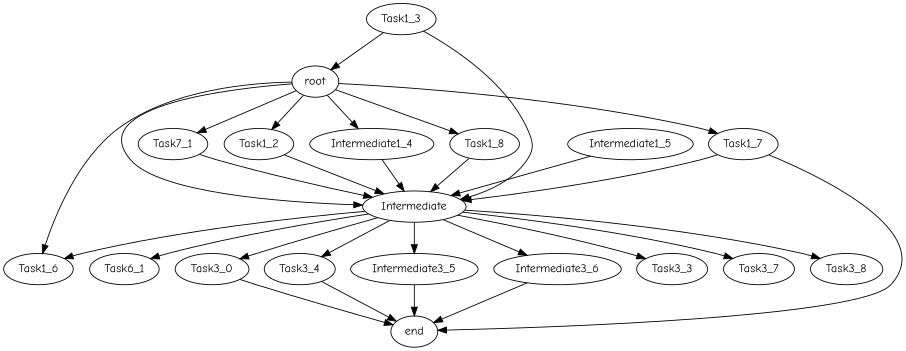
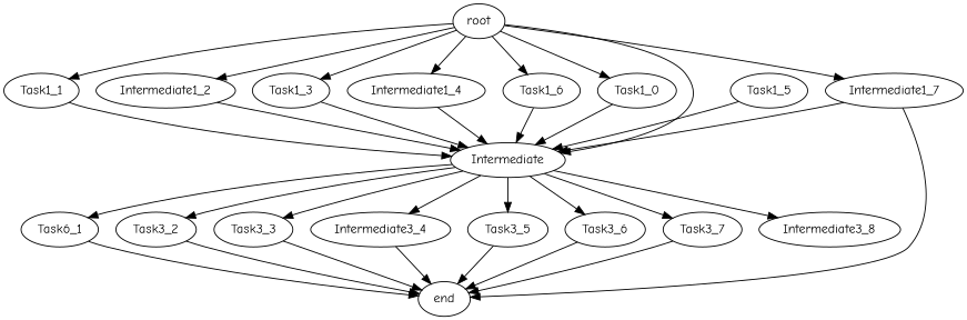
  digraph {
    fontname="Comic Neue"
    node [fontname="Comic Neue"]
    edge [fontname="Comic Neue"]
    root
-   Task1_1 [label=Task7_1]
-   Task1_2
+   Task1_1
+   Task1_2 [label=Intermediate1_2]
    Task1_3
    n5 [label=Intermediate1_4]
    Task1_6
-   Task1_7
-   Task1_8
+   Task1_7 [label=Intermediate1_7]
+   Task1_8 [label=Task1_0]
    Intermediate
-   Task1_5 [label=Intermediate1_5]
+   Task1_5
    end
    n12 [label=Task6_1]
-   Task3_2 [label=Task3_0]
+   Task3_2
    Task3_3
-   Task3_4
-   Task3_5 [label=Intermediate3_5]
-   Task3_6 [label=Intermediate3_6]
+   Task3_4 [label=Intermediate3_4]
+   Task3_5
+   Task3_6
    Task3_7
-   Task3_8
+   Task3_8 [label=Intermediate3_8]
    root -> Task1_1
    root -> Task1_2
-   Task1_3 -> root
+   root -> Task1_3
    root -> n5
    root -> Task1_6
    root -> Task1_7
    root -> Task1_8
    root -> Intermediate
    Task1_1 -> Intermediate
    Task1_2 -> Intermediate
    Task1_3 -> Intermediate
    n5 -> Intermediate
-   Intermediate -> Task1_6
+   Task1_6 -> Intermediate
    Task1_7 -> Intermediate
    Task1_7 -> end
    Task1_8 -> Intermediate
    Intermediate -> n12
    Intermediate -> Task3_2
    Intermediate -> Task3_3
    Intermediate -> Task3_4
    Intermediate -> Task3_5
    Intermediate -> Task3_6
    Intermediate -> Task3_7
    Intermediate -> Task3_8
    Task1_5 -> Intermediate
+   n12 -> end
    Task3_2 -> end
+   Task3_3 -> end
    Task3_4 -> end
    Task3_5 -> end
    Task3_6 -> end
+   Task3_7 -> end
  }
